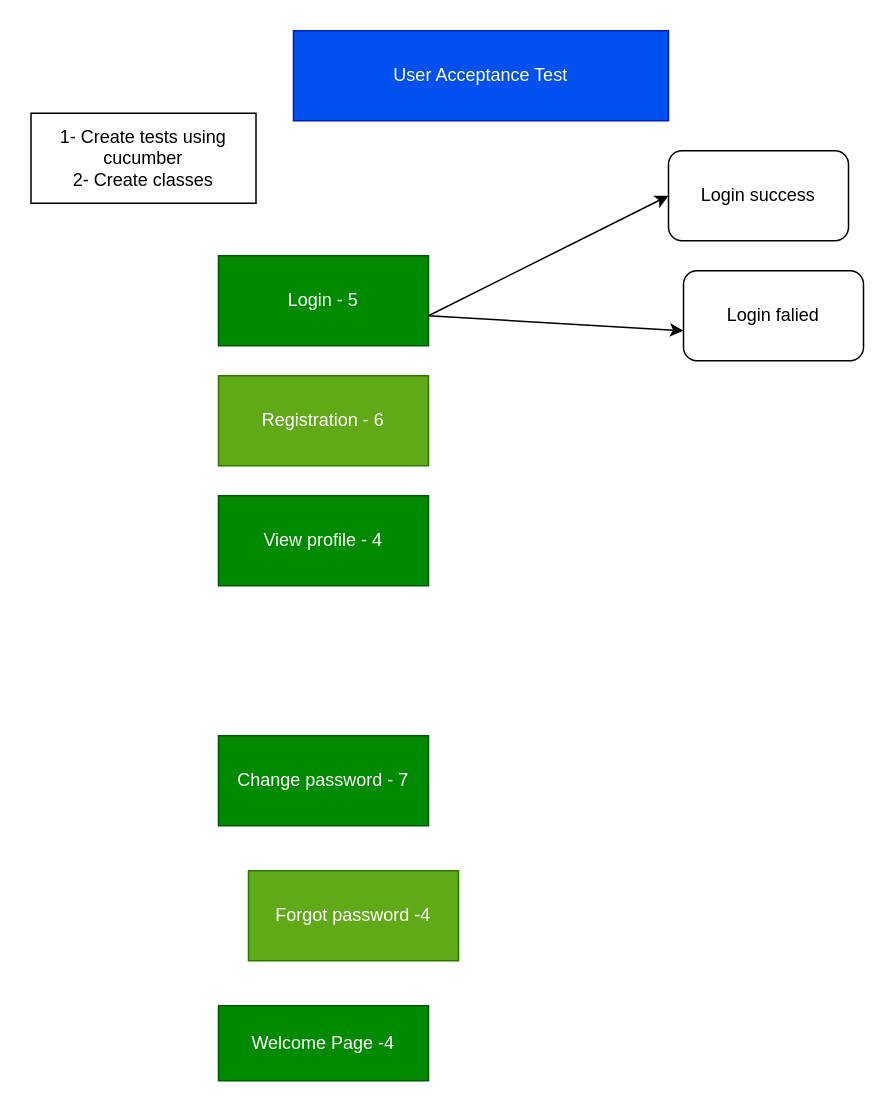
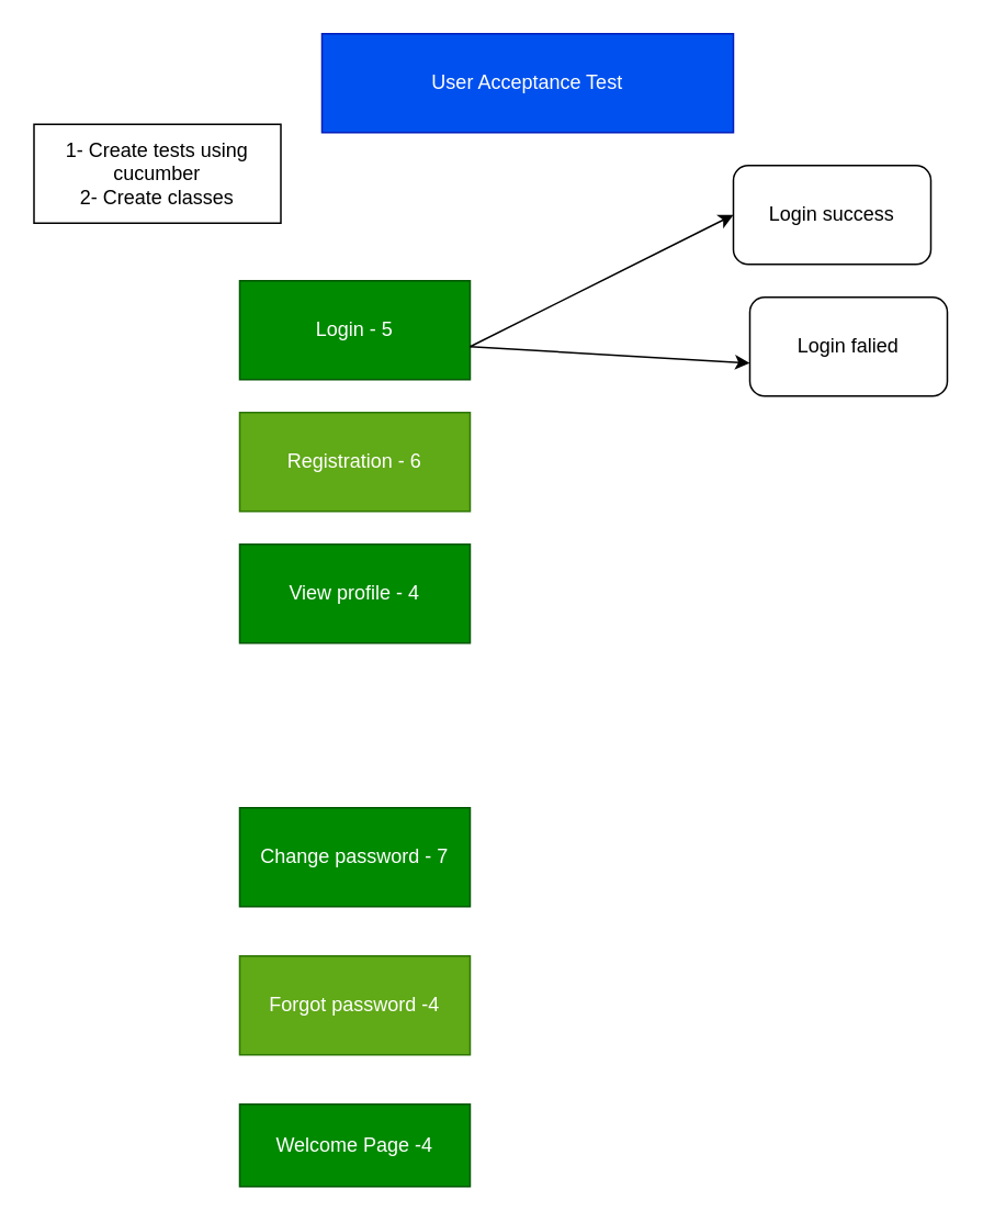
  <mxCell id="0" />
  <mxCell id="1" parent="0" />
  <mxCell id="2" value="Login - 5" style="rounded=0;whiteSpace=wrap;html=1;fillColor=#008a00;strokeColor=#005700;fontColor=#ffffff;" parent="1" vertex="1"><mxGeometry x="145" y="170" width="140" height="60" as="geometry" /></mxCell>
  <mxCell id="3" value="User Acceptance Test" style="rounded=0;whiteSpace=wrap;html=1;fillColor=#0050ef;strokeColor=#001DBC;fontColor=#ffffff;" parent="1" vertex="1"><mxGeometry x="195" y="20" width="250" height="60" as="geometry" /></mxCell>
  <mxCell id="4" value="Registration - 6" style="rounded=0;whiteSpace=wrap;html=1;fillColor=#60a917;strokeColor=#2D7600;fontColor=#ffffff;" parent="1" vertex="1"><mxGeometry x="145" y="250" width="140" height="60" as="geometry" /></mxCell>
  <mxCell id="5" value="View profile - 4" style="rounded=0;whiteSpace=wrap;html=1;fillColor=#008a00;strokeColor=#005700;fontColor=#ffffff;" parent="1" vertex="1"><mxGeometry x="145" y="330" width="140" height="60" as="geometry" /></mxCell>
  <mxCell id="6" value="Change password - 7" style="rounded=0;whiteSpace=wrap;html=1;fillColor=#008a00;strokeColor=#005700;fontColor=#ffffff;" parent="1" vertex="1"><mxGeometry x="145" y="490" width="140" height="60" as="geometry" /></mxCell>
- <mxCell id="7" value="Forgot password -4" style="rounded=0;whiteSpace=wrap;html=1;fillColor=#60a917;strokeColor=#2D7600;fontColor=#ffffff;" parent="1" vertex="1"><mxGeometry x="165" y="580" width="140" height="60" as="geometry" /></mxCell>
+ <mxCell id="7" value="Forgot password -4" style="rounded=0;whiteSpace=wrap;html=1;fillColor=#60a917;strokeColor=#2D7600;fontColor=#ffffff;" parent="1" vertex="1"><mxGeometry x="145" y="580" width="140" height="60" as="geometry" /></mxCell>
  <mxCell id="8" value="Login success" style="rounded=1;whiteSpace=wrap;html=1;" parent="1" vertex="1"><mxGeometry x="445" y="100" width="120" height="60" as="geometry" /></mxCell>
  <mxCell id="9" value="" style="endArrow=classic;html=1;entryX=0;entryY=0.5;entryDx=0;entryDy=0;" parent="1" target="8" edge="1"><mxGeometry width="50" height="50" relative="1" as="geometry"><mxPoint x="285" y="210" as="sourcePoint" /><mxPoint x="335" y="160" as="targetPoint" /></mxGeometry></mxCell>
  <mxCell id="10" value="" style="endArrow=classic;html=1;" parent="1" edge="1"><mxGeometry width="50" height="50" relative="1" as="geometry"><mxPoint x="285" y="210" as="sourcePoint" /><mxPoint x="455" y="220" as="targetPoint" /></mxGeometry></mxCell>
  <mxCell id="11" value="Login falied" style="rounded=1;whiteSpace=wrap;html=1;" parent="1" vertex="1"><mxGeometry x="455" y="180" width="120" height="60" as="geometry" /></mxCell>
  <mxCell id="12" value="1- Create tests using cucumber&lt;br&gt;2- Create classes" style="rounded=0;whiteSpace=wrap;html=1;" parent="1" vertex="1"><mxGeometry x="20" y="75" width="150" height="60" as="geometry" /></mxCell>
  <mxCell id="13" value="Welcome Page -4" style="rounded=0;whiteSpace=wrap;html=1;fillColor=#008a00;strokeColor=#005700;fontColor=#ffffff;" parent="1" vertex="1"><mxGeometry x="145" y="670" width="140" height="50" as="geometry" /></mxCell>
